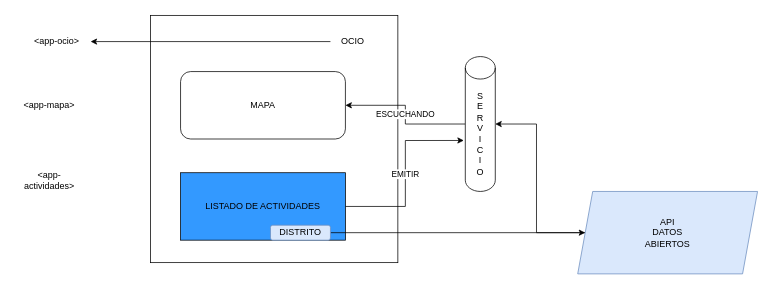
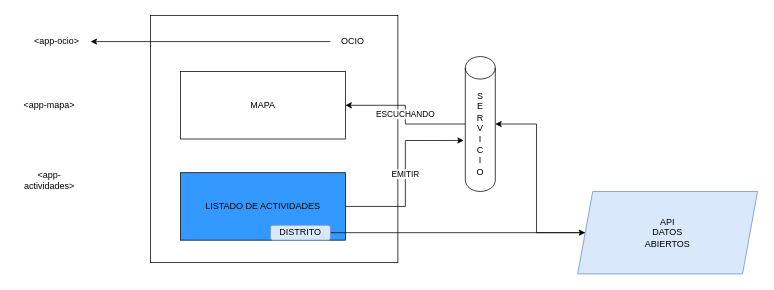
  <mxCell id="0" />
  <mxCell id="1" parent="0" />
  <mxCell id="2" value="" style="whiteSpace=wrap;html=1;aspect=fixed;" parent="1" vertex="1"><mxGeometry x="200" y="20" width="330" height="330" as="geometry" /></mxCell>
  <mxCell id="3" style="edgeStyle=orthogonalEdgeStyle;rounded=0;orthogonalLoop=1;jettySize=auto;html=1;" parent="1" source="4" target="12" edge="1"><mxGeometry relative="1" as="geometry"><mxPoint x="150" y="55" as="targetPoint" /></mxGeometry></mxCell>
  <mxCell id="4" value="OCIO" style="text;html=1;strokeColor=none;fillColor=none;align=center;verticalAlign=middle;whiteSpace=wrap;rounded=0;" parent="1" vertex="1"><mxGeometry x="440" y="40" width="60" height="30" as="geometry" /></mxCell>
- <mxCell id="5" value="MAPA" style="whiteSpace=wrap;html=1;rounded=1;" parent="1" vertex="1"><mxGeometry x="240" y="95" width="220" height="90" as="geometry" /></mxCell>
+ <mxCell id="5" value="MAPA" style="rounded=0;whiteSpace=wrap;html=1;" parent="1" vertex="1"><mxGeometry x="240" y="95" width="220" height="90" as="geometry" /></mxCell>
  <mxCell id="6" value="EMITIR" style="edgeStyle=orthogonalEdgeStyle;rounded=0;orthogonalLoop=1;jettySize=auto;html=1;entryX=-0.05;entryY=0.622;entryDx=0;entryDy=0;entryPerimeter=0;" edge="1" parent="1" source="7" target="16"><mxGeometry relative="1" as="geometry" /></mxCell>
  <mxCell id="7" value="LISTADO DE ACTIVIDADES" style="rounded=0;whiteSpace=wrap;html=1;fillColor=#3399FF;" parent="1" vertex="1"><mxGeometry x="240" y="230" width="220" height="90" as="geometry" /></mxCell>
  <mxCell id="8" style="edgeStyle=orthogonalEdgeStyle;rounded=0;orthogonalLoop=1;jettySize=auto;html=1;" parent="1" source="9" target="16" edge="1"><mxGeometry relative="1" as="geometry" /></mxCell>
  <mxCell id="9" value="API&lt;br&gt;DATOS&lt;br&gt;ABIERTOS" style="shape=parallelogram;perimeter=parallelogramPerimeter;whiteSpace=wrap;html=1;fixedSize=1;fillColor=#dae8fc;strokeColor=#6c8ebf;" parent="1" vertex="1"><mxGeometry x="770" y="255" width="240" height="110" as="geometry" /></mxCell>
  <mxCell id="10" style="edgeStyle=orthogonalEdgeStyle;rounded=0;orthogonalLoop=1;jettySize=auto;html=1;" parent="1" source="11" target="9" edge="1"><mxGeometry relative="1" as="geometry" /></mxCell>
  <mxCell id="11" value="DISTRITO" style="rounded=1;whiteSpace=wrap;html=1;fillColor=#dae8fc;strokeColor=#6c8ebf;" parent="1" vertex="1"><mxGeometry x="360" y="300" width="80" height="20" as="geometry" /></mxCell>
  <mxCell id="12" value="&amp;lt;app-ocio&amp;gt;" style="text;html=1;strokeColor=none;fillColor=none;align=center;verticalAlign=middle;whiteSpace=wrap;rounded=0;" parent="1" vertex="1"><mxGeometry x="30" y="45" width="90" height="20" as="geometry" /></mxCell>
  <mxCell id="13" value="&amp;lt;app-mapa&amp;gt;" style="text;html=1;strokeColor=none;fillColor=none;align=center;verticalAlign=middle;whiteSpace=wrap;rounded=0;" parent="1" vertex="1"><mxGeometry x="20" y="130" width="90" height="20" as="geometry" /></mxCell>
  <mxCell id="14" value="&amp;lt;app-actividades&amp;gt;" style="text;html=1;strokeColor=none;fillColor=none;align=center;verticalAlign=middle;whiteSpace=wrap;rounded=0;" parent="1" vertex="1"><mxGeometry x="20" y="230" width="90" height="20" as="geometry" /></mxCell>
  <mxCell id="15" value="ESCUCHANDO" style="edgeStyle=orthogonalEdgeStyle;rounded=0;orthogonalLoop=1;jettySize=auto;html=1;" edge="1" parent="1" source="16" target="5"><mxGeometry relative="1" as="geometry" /></mxCell>
  <mxCell id="16" value="S&lt;br&gt;E&lt;br&gt;R&lt;br&gt;V&lt;br&gt;I&lt;br&gt;C&lt;br&gt;I&lt;br&gt;O" style="shape=cylinder3;whiteSpace=wrap;html=1;boundedLbl=1;backgroundOutline=1;size=15;" vertex="1" parent="1"><mxGeometry x="620" y="75" width="40" height="180" as="geometry" /></mxCell>
